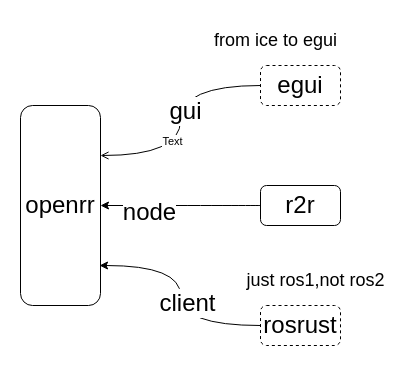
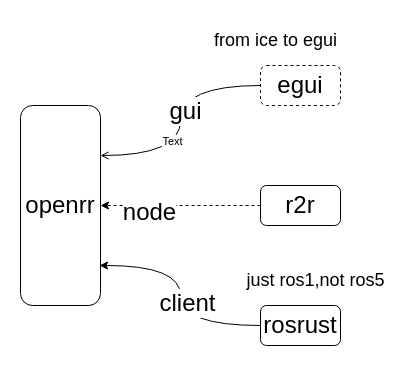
  <mxCell id="0" />
  <mxCell id="1" parent="0" />
  <mxCell id="2" value="&lt;font style=&quot;font-size: 24px;&quot;&gt;openrr&lt;/font&gt;" style="rounded=1;whiteSpace=wrap;html=1;" parent="1" vertex="1"><mxGeometry x="20" y="105" width="80" height="200" as="geometry" /></mxCell>
- <mxCell id="3" style="edgeStyle=orthogonalEdgeStyle;curved=1;rounded=0;orthogonalLoop=1;jettySize=auto;html=1;exitX=0;exitY=0.5;exitDx=0;exitDy=0;entryX=1;entryY=0.5;entryDx=0;entryDy=0;" parent="1" source="5" target="2" edge="1"><mxGeometry relative="1" as="geometry"><mxPoint x="100" y="205" as="targetPoint" /></mxGeometry></mxCell>
+ <mxCell id="3" style="edgeStyle=orthogonalEdgeStyle;curved=1;rounded=0;orthogonalLoop=1;jettySize=auto;html=1;exitX=0;exitY=0.5;exitDx=0;exitDy=0;entryX=1;entryY=0.5;entryDx=0;entryDy=0;dashed=1;" parent="1" source="5" target="2" edge="1"><mxGeometry relative="1" as="geometry"><mxPoint x="100" y="205" as="targetPoint" /></mxGeometry></mxCell>
  <mxCell id="4" value="&lt;font style=&quot;font-size: 24px;&quot;&gt;node&lt;/font&gt;" style="edgeLabel;html=1;align=center;verticalAlign=middle;resizable=0;points=[];" parent="3" vertex="1" connectable="0"><mxGeometry x="0.4" y="6" relative="1" as="geometry"><mxPoint as="offset" /></mxGeometry></mxCell>
  <mxCell id="5" value="&lt;font style=&quot;font-size: 24px;&quot;&gt;r2r&lt;/font&gt;" style="rounded=1;whiteSpace=wrap;html=1;" parent="1" vertex="1"><mxGeometry x="260" y="185" width="80" height="40" as="geometry" /></mxCell>
  <mxCell id="6" style="edgeStyle=orthogonalEdgeStyle;curved=1;rounded=0;orthogonalLoop=1;jettySize=auto;html=1;exitX=0;exitY=0.5;exitDx=0;exitDy=0;entryX=1;entryY=0.25;entryDx=0;entryDy=0;endArrow=open;" parent="1" source="9" target="2" edge="1"><mxGeometry relative="1" as="geometry" /></mxCell>
  <mxCell id="7" value="&lt;font style=&quot;font-size: 24px;&quot;&gt;gui&lt;/font&gt;" style="edgeLabel;html=1;align=center;verticalAlign=middle;resizable=0;points=[];" parent="6" vertex="1" connectable="0"><mxGeometry x="-0.087" y="4" relative="1" as="geometry"><mxPoint as="offset" /></mxGeometry></mxCell>
  <mxCell id="8" value="Text" style="edgeLabel;html=1;align=center;verticalAlign=middle;resizable=0;points=[];" parent="6" vertex="1" connectable="0"><mxGeometry x="0.174" y="-9" relative="1" as="geometry"><mxPoint as="offset" /></mxGeometry></mxCell>
  <mxCell id="9" value="&lt;font style=&quot;font-size: 24px;&quot;&gt;egui&lt;/font&gt;" style="rounded=1;whiteSpace=wrap;html=1;dashed=1;" parent="1" vertex="1"><mxGeometry x="260" y="65" width="80" height="40" as="geometry" /></mxCell>
  <mxCell id="10" value="&lt;font style=&quot;font-size: 18px;&quot;&gt;from ice to egui&lt;/font&gt;" style="text;html=1;align=center;verticalAlign=middle;resizable=0;points=[];autosize=1;strokeColor=none;fillColor=none;" parent="1" vertex="1"><mxGeometry x="200" y="20" width="150" height="40" as="geometry" /></mxCell>
- <mxCell id="11" value="&lt;font style=&quot;font-size: 24px;&quot;&gt;rosrust&lt;/font&gt;" style="rounded=1;whiteSpace=wrap;html=1;dashed=1;" vertex="1" parent="1"><mxGeometry x="260" y="305" width="80" height="40" as="geometry" /></mxCell>
+ <mxCell id="11" value="&lt;font style=&quot;font-size: 24px;&quot;&gt;rosrust&lt;/font&gt;" style="rounded=1;whiteSpace=wrap;html=1;" vertex="1" parent="1"><mxGeometry x="260" y="305" width="80" height="40" as="geometry" /></mxCell>
  <mxCell id="12" style="edgeStyle=orthogonalEdgeStyle;rounded=0;orthogonalLoop=1;jettySize=auto;html=1;exitX=0;exitY=0.5;exitDx=0;exitDy=0;entryX=0.988;entryY=0.8;entryDx=0;entryDy=0;entryPerimeter=0;curved=1;" edge="1" parent="1" source="11" target="2"><mxGeometry relative="1" as="geometry" /></mxCell>
  <mxCell id="13" value="Text" style="edgeLabel;html=1;align=center;verticalAlign=middle;resizable=0;points=[];" vertex="1" connectable="0" parent="12"><mxGeometry x="-0.022" y="-2" relative="1" as="geometry"><mxPoint as="offset" /></mxGeometry></mxCell>
  <mxCell id="14" value="&lt;span style=&quot;font-size: 24px;&quot;&gt;client&lt;/span&gt;" style="edgeLabel;html=1;align=center;verticalAlign=middle;resizable=0;points=[];" vertex="1" connectable="0" parent="12"><mxGeometry x="-0.068" y="-6" relative="1" as="geometry"><mxPoint as="offset" /></mxGeometry></mxCell>
- <mxCell id="15" value="&lt;font style=&quot;font-size: 18px;&quot;&gt;just ros1,not ros2&lt;/font&gt;" style="text;html=1;align=center;verticalAlign=middle;resizable=0;points=[];autosize=1;strokeColor=none;fillColor=none;" vertex="1" parent="1"><mxGeometry x="235" y="260" width="160" height="40" as="geometry" /></mxCell>
+ <mxCell id="15" value="&lt;font style=&quot;font-size: 18px;&quot;&gt;just ros1,not ros5&lt;/font&gt;" style="text;html=1;align=center;verticalAlign=middle;resizable=0;points=[];autosize=1;strokeColor=none;fillColor=none;" vertex="1" parent="1"><mxGeometry x="235" y="260" width="160" height="40" as="geometry" /></mxCell>
